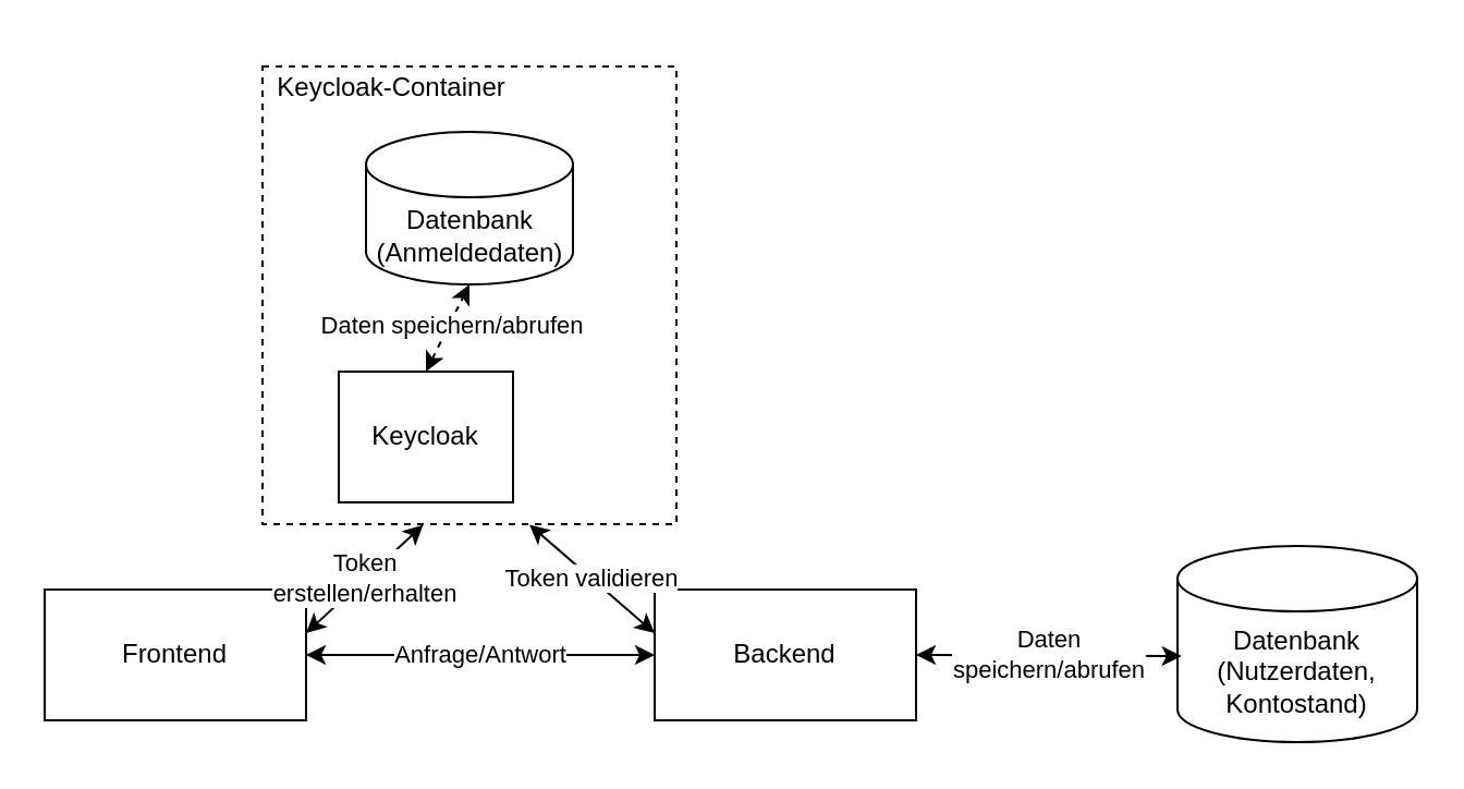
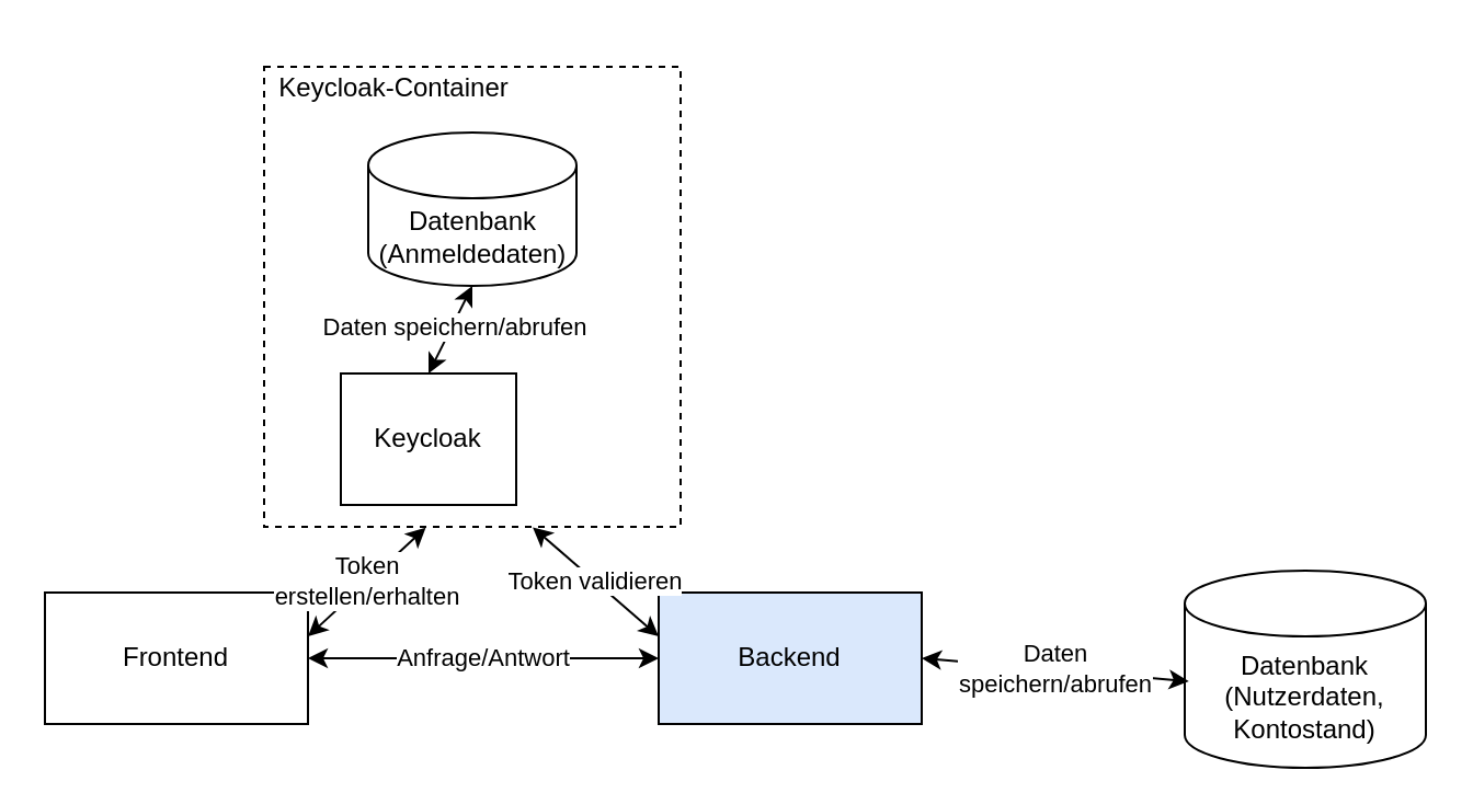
  <mxCell id="0" />
  <mxCell id="1" parent="0" />
  <mxCell id="2" value="" style="rounded=0;whiteSpace=wrap;html=1;dashed=1;" vertex="1" parent="1"><mxGeometry x="120" y="30" width="190" height="210" as="geometry" /></mxCell>
  <mxCell id="3" value="Frontend" style="rounded=0;whiteSpace=wrap;html=1;" vertex="1" parent="1"><mxGeometry x="20" y="270" width="120" height="60" as="geometry" /></mxCell>
- <mxCell id="4" value="Backend" style="rounded=0;whiteSpace=wrap;html=1;" vertex="1" parent="1"><mxGeometry x="300" y="270" width="120" height="60" as="geometry" /></mxCell>
- <mxCell id="5" value="Datenbank&lt;br&gt;(Nutzerdaten, Kontostand)" style="shape=cylinder3;whiteSpace=wrap;html=1;boundedLbl=1;backgroundOutline=1;size=15;" vertex="1" parent="1"><mxGeometry x="540" y="250" width="110" height="90" as="geometry" /></mxCell>
+ <mxCell id="4" value="Backend" style="rounded=0;whiteSpace=wrap;html=1;fillColor=#dae8fc;" vertex="1" parent="1"><mxGeometry x="300" y="270" width="120" height="60" as="geometry" /></mxCell>
+ <mxCell id="5" value="Datenbank&lt;br&gt;(Nutzerdaten, Kontostand)" style="shape=cylinder3;whiteSpace=wrap;html=1;boundedLbl=1;backgroundOutline=1;size=15;" vertex="1" parent="1"><mxGeometry x="540" y="260" width="110" height="90" as="geometry" /></mxCell>
  <mxCell id="6" value="Keycloak" style="rounded=0;whiteSpace=wrap;html=1;" vertex="1" parent="1"><mxGeometry x="155" y="170" width="80" height="60" as="geometry" /></mxCell>
  <mxCell id="7" value="&lt;div&gt;Datenbank&lt;/div&gt;&lt;div&gt;(Anmeldedaten)&lt;/div&gt;" style="shape=cylinder3;whiteSpace=wrap;html=1;boundedLbl=1;backgroundOutline=1;size=15;" vertex="1" parent="1"><mxGeometry x="167.5" y="60" width="95" height="70" as="geometry" /></mxCell>
  <mxCell id="8" value="Token &lt;br&gt;erstellen/erhalten" style="endArrow=classic;startArrow=classic;html=1;rounded=0;entryX=0.388;entryY=1.002;entryDx=0;entryDy=0;entryPerimeter=0;" edge="1" parent="1" target="2"><mxGeometry width="50" height="50" relative="1" as="geometry"><mxPoint x="140" y="290" as="sourcePoint" /><mxPoint x="190" y="240" as="targetPoint" /></mxGeometry></mxCell>
  <mxCell id="9" value="Anfrage/Antwort" style="endArrow=classic;startArrow=classic;html=1;rounded=0;entryX=0;entryY=0.5;entryDx=0;entryDy=0;" edge="1" parent="1" target="4"><mxGeometry width="50" height="50" relative="1" as="geometry"><mxPoint x="140" y="300" as="sourcePoint" /><mxPoint x="190" y="250" as="targetPoint" /></mxGeometry></mxCell>
  <mxCell id="10" value="Daten &lt;br&gt;speichern/abrufen" style="endArrow=classic;startArrow=classic;html=1;rounded=0;entryX=0.017;entryY=0.561;entryDx=0;entryDy=0;entryPerimeter=0;" edge="1" parent="1" target="5"><mxGeometry width="50" height="50" relative="1" as="geometry"><mxPoint x="420" y="300" as="sourcePoint" /><mxPoint x="470" y="250" as="targetPoint" /></mxGeometry></mxCell>
- <mxCell id="11" value="" style="endArrow=classic;startArrow=classic;html=1;rounded=0;exitX=0.5;exitY=0;exitDx=0;exitDy=0;entryX=0.5;entryY=1;entryDx=0;entryDy=0;entryPerimeter=0;dashed=1;" edge="1" parent="1" source="6" target="7"><mxGeometry width="50" height="50" relative="1" as="geometry"><mxPoint x="167.5" y="190" as="sourcePoint" /><mxPoint x="217.5" y="140" as="targetPoint" /></mxGeometry></mxCell>
+ <mxCell id="11" value="" style="endArrow=classic;startArrow=classic;html=1;rounded=0;exitX=0.5;exitY=0;exitDx=0;exitDy=0;entryX=0.5;entryY=1;entryDx=0;entryDy=0;entryPerimeter=0;" edge="1" parent="1" source="6" target="7"><mxGeometry width="50" height="50" relative="1" as="geometry"><mxPoint x="167.5" y="190" as="sourcePoint" /><mxPoint x="217.5" y="140" as="targetPoint" /></mxGeometry></mxCell>
  <mxCell id="12" value="Daten speichern/abrufen" style="edgeLabel;html=1;align=center;verticalAlign=middle;resizable=0;points=[];" vertex="1" connectable="0" parent="11"><mxGeometry x="0.089" y="-1" relative="1" as="geometry"><mxPoint as="offset" /></mxGeometry></mxCell>
  <mxCell id="13" value="Token validieren" style="endArrow=classic;startArrow=classic;html=1;rounded=0;exitX=0.645;exitY=1.001;exitDx=0;exitDy=0;exitPerimeter=0;" edge="1" parent="1" source="2"><mxGeometry width="50" height="50" relative="1" as="geometry"><mxPoint x="250" y="340" as="sourcePoint" /><mxPoint x="300" y="290" as="targetPoint" /></mxGeometry></mxCell>
  <mxCell id="14" value="Keycloak-Container" style="text;html=1;align=center;verticalAlign=middle;whiteSpace=wrap;rounded=0;" vertex="1" parent="1"><mxGeometry x="107.5" y="20" width="142.5" height="40" as="geometry" /></mxCell>
